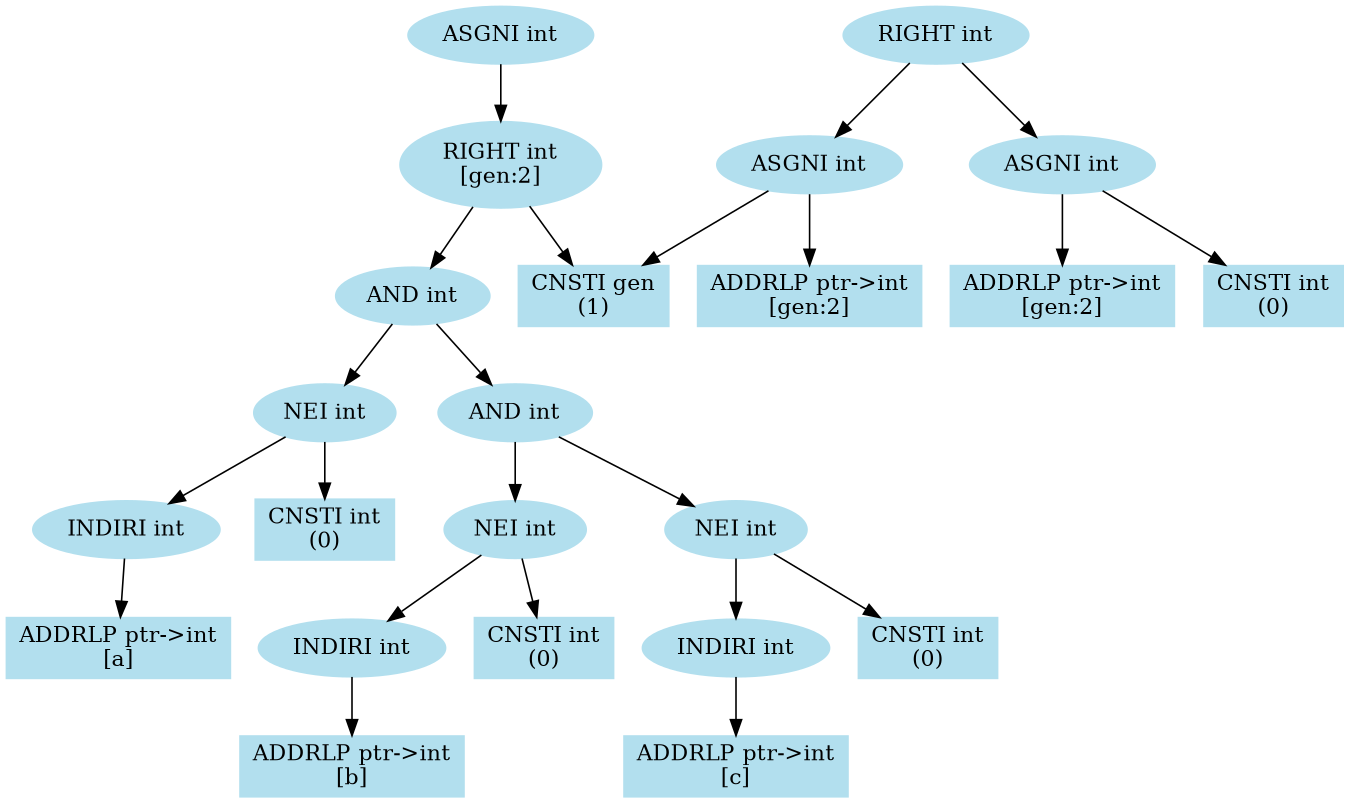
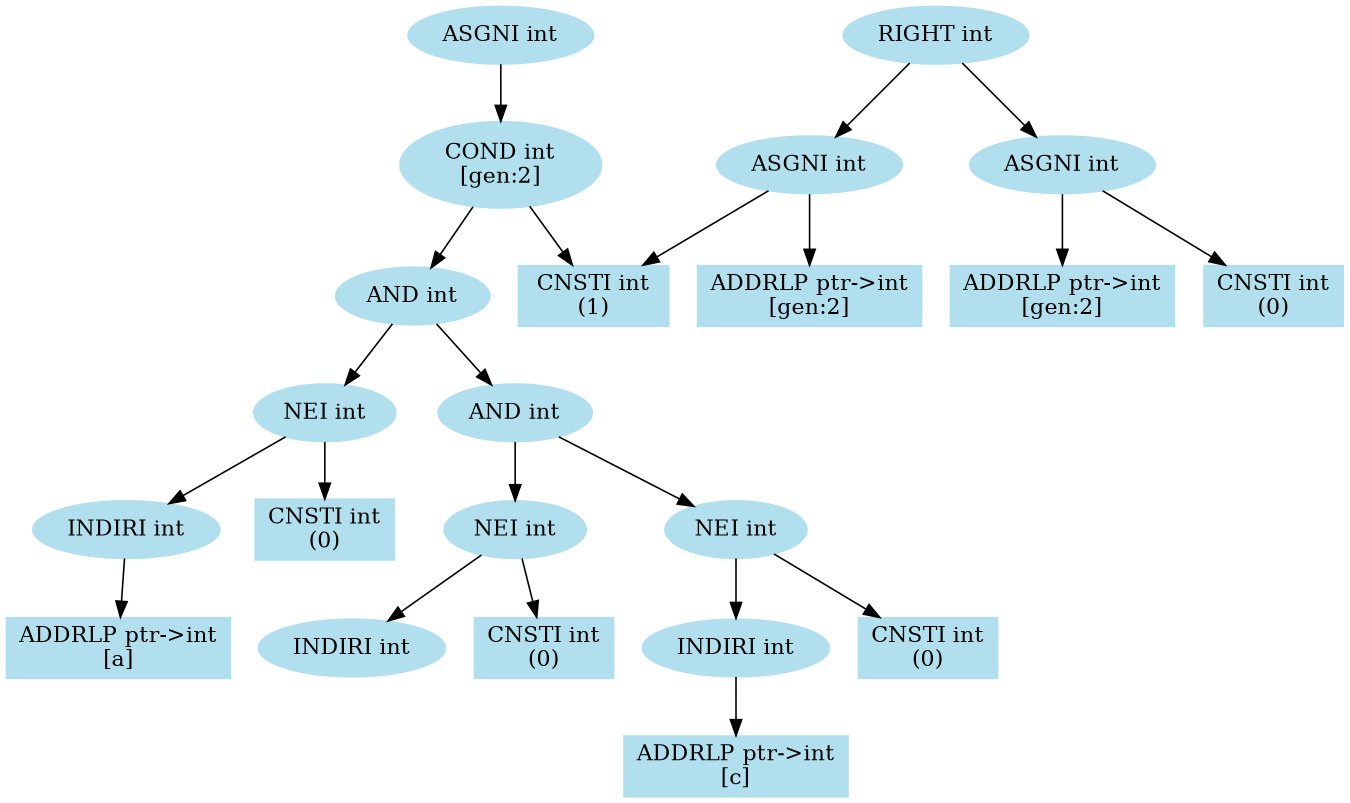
  digraph {
    node [color=lightblue2 style=filled]
    n1 [label="ASGNI int"]
-   n2 [label="RIGHT int\n\[gen:2\]"]
+   n2 [label="COND int\n\[gen:2\]"]
    n3 [label="AND int"]
-   n4 [label="CNSTI gen\n\(1\)" shape=box]
+   n4 [label="CNSTI int\n\(1\)" shape=box]
    n5 [label="NEI int"]
    n6 [label="AND int"]
    n7 [label="RIGHT int"]
    n8 [label="ASGNI int"]
    n9 [label="ASGNI int"]
    n10 [label="INDIRI int"]
    n11 [label="CNSTI int\n\(0\)" shape=box]
    n12 [label="NEI int"]
    n13 [label="NEI int"]
    n14 [label="ADDRLP ptr->int\n\[gen:2\]" shape=box]
    n15 [label="ADDRLP ptr->int\n\[gen:2\]" shape=box]
    n16 [label="CNSTI int\n\(0\)" shape=box]
    n17 [label="ADDRLP ptr->int\n\[a\]" shape=box]
    n18 [label="INDIRI int"]
    n19 [label="CNSTI int\n\(0\)" shape=box]
    n20 [label="INDIRI int"]
    n21 [label="CNSTI int\n\(0\)" shape=box]
-   n22 [label="ADDRLP ptr->int\n\[b\]" shape=box]
    n23 [label="ADDRLP ptr->int\n\[c\]" shape=box]
    n1 -> n2
    n2 -> n3
    n2 -> n4
    n3 -> n5
    n3 -> n6
    n5 -> n10
    n5 -> n11
    n6 -> n12
    n6 -> n13
    n7 -> n8
    n7 -> n9
    n8 -> n4
    n8 -> n14
    n9 -> n15
    n9 -> n16
    n10 -> n17
    n12 -> n18
    n12 -> n19
    n13 -> n20
    n13 -> n21
-   n18 -> n22
    n20 -> n23
  }
